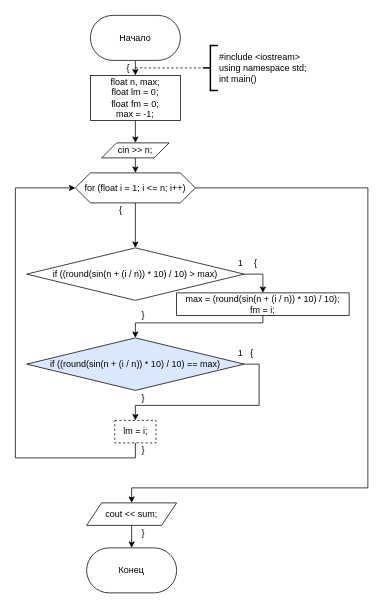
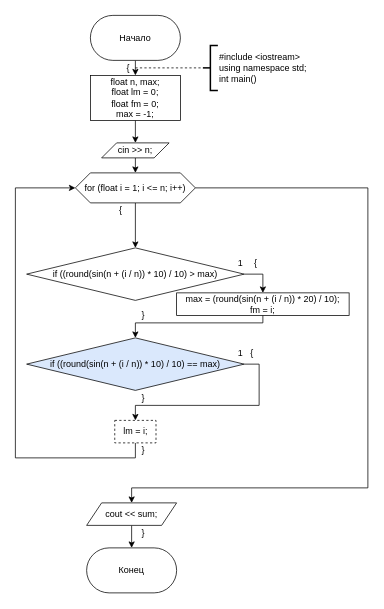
  <mxCell id="0" />
  <mxCell id="1" parent="0" />
  <mxCell id="2" style="edgeStyle=orthogonalEdgeStyle;rounded=0;orthogonalLoop=1;jettySize=auto;html=1;exitX=0.5;exitY=1;exitDx=0;exitDy=0;entryX=0.5;entryY=0;entryDx=0;entryDy=0;" edge="1" parent="1" source="3" target="6"><mxGeometry relative="1" as="geometry" /></mxCell>
  <mxCell id="3" value="Начало" style="rounded=1;whiteSpace=wrap;html=1;arcSize=50;" vertex="1" parent="1"><mxGeometry x="120" y="20" width="120" height="60" as="geometry" /></mxCell>
  <mxCell id="4" value="Конец" style="rounded=1;whiteSpace=wrap;html=1;arcSize=50;" vertex="1" parent="1"><mxGeometry x="115" y="730" width="120" height="60" as="geometry" /></mxCell>
  <mxCell id="5" style="edgeStyle=orthogonalEdgeStyle;rounded=0;orthogonalLoop=1;jettySize=auto;html=1;exitX=0.5;exitY=1;exitDx=0;exitDy=0;entryX=0.5;entryY=0;entryDx=0;entryDy=0;" edge="1" parent="1" source="6" target="10"><mxGeometry relative="1" as="geometry" /></mxCell>
  <mxCell id="6" value="&lt;div&gt;float n, max;&lt;/div&gt;&lt;div&gt;&lt;span&gt;&#09;&lt;/span&gt;float lm = 0;&lt;/div&gt;&lt;div&gt;&lt;span&gt;&#09;&lt;/span&gt;float fm = 0;&lt;/div&gt;&lt;div&gt;max = -1;&lt;br&gt;&lt;/div&gt;" style="rounded=0;whiteSpace=wrap;html=1;" vertex="1" parent="1"><mxGeometry x="120" y="100" width="120" height="60" as="geometry" /></mxCell>
  <mxCell id="7" value="" style="endArrow=none;dashed=1;html=1;rounded=0;" edge="1" parent="1"><mxGeometry width="50" height="50" relative="1" as="geometry"><mxPoint x="180" y="90" as="sourcePoint" /><mxPoint x="270" y="90" as="targetPoint" /></mxGeometry></mxCell>
  <mxCell id="8" value="&lt;div&gt;#include &amp;lt;iostream&amp;gt;&lt;/div&gt;&lt;div&gt;using namespace std;&lt;/div&gt;&lt;div&gt;int main()&lt;/div&gt;" style="strokeWidth=2;html=1;shape=mxgraph.flowchart.annotation_2;align=left;labelPosition=right;pointerEvents=1;" vertex="1" parent="1"><mxGeometry x="270" y="60" width="20" height="60" as="geometry" /></mxCell>
  <mxCell id="9" style="edgeStyle=orthogonalEdgeStyle;rounded=0;orthogonalLoop=1;jettySize=auto;html=1;exitX=0.5;exitY=1;exitDx=0;exitDy=0;entryX=0.5;entryY=0;entryDx=0;entryDy=0;" edge="1" parent="1" source="10" target="13"><mxGeometry relative="1" as="geometry" /></mxCell>
  <mxCell id="10" value="cin &amp;gt;&amp;gt; n;" style="shape=parallelogram;perimeter=parallelogramPerimeter;whiteSpace=wrap;html=1;fixedSize=1;" vertex="1" parent="1"><mxGeometry x="135" y="190" width="90" height="20" as="geometry" /></mxCell>
  <mxCell id="11" style="edgeStyle=orthogonalEdgeStyle;rounded=0;orthogonalLoop=1;jettySize=auto;html=1;exitX=0.5;exitY=1;exitDx=0;exitDy=0;entryX=0.5;entryY=0;entryDx=0;entryDy=0;" edge="1" parent="1" source="13" target="15"><mxGeometry relative="1" as="geometry" /></mxCell>
  <mxCell id="12" style="edgeStyle=orthogonalEdgeStyle;rounded=0;orthogonalLoop=1;jettySize=auto;html=1;exitX=1;exitY=0.5;exitDx=0;exitDy=0;entryX=0.5;entryY=0;entryDx=0;entryDy=0;" edge="1" parent="1" source="13" target="17"><mxGeometry relative="1" as="geometry"><Array as="points"><mxPoint x="490" y="250" /><mxPoint x="490" y="650" /><mxPoint x="175" y="650" /></Array></mxGeometry></mxCell>
  <mxCell id="13" value="for (float i = 1; i &amp;lt;= n; i++)" style="shape=hexagon;perimeter=hexagonPerimeter2;whiteSpace=wrap;html=1;fixedSize=1;" vertex="1" parent="1"><mxGeometry x="100" y="230" width="160" height="40" as="geometry" /></mxCell>
  <mxCell id="14" style="edgeStyle=orthogonalEdgeStyle;rounded=0;orthogonalLoop=1;jettySize=auto;html=1;exitX=1;exitY=0.5;exitDx=0;exitDy=0;entryX=0.5;entryY=0;entryDx=0;entryDy=0;" edge="1" parent="1" source="15" target="21"><mxGeometry relative="1" as="geometry" /></mxCell>
  <mxCell id="15" value="if ((round(sin(n + (i / n)) * 10) / 10) &amp;gt; max)" style="rhombus;whiteSpace=wrap;html=1;" vertex="1" parent="1"><mxGeometry x="35" y="330" width="290" height="70" as="geometry" /></mxCell>
  <mxCell id="16" style="edgeStyle=orthogonalEdgeStyle;rounded=0;orthogonalLoop=1;jettySize=auto;html=1;exitX=0.5;exitY=1;exitDx=0;exitDy=0;entryX=0.5;entryY=0;entryDx=0;entryDy=0;" edge="1" parent="1" source="17" target="4"><mxGeometry relative="1" as="geometry" /></mxCell>
  <mxCell id="17" value="cout &amp;lt;&amp;lt; sum;" style="shape=parallelogram;perimeter=parallelogramPerimeter;whiteSpace=wrap;html=1;fixedSize=1;" vertex="1" parent="1"><mxGeometry x="115" y="670" width="120" height="30" as="geometry" /></mxCell>
  <mxCell id="18" value="}" style="text;html=1;align=center;verticalAlign=middle;resizable=0;points=[];autosize=1;strokeColor=none;fillColor=none;" vertex="1" parent="1"><mxGeometry x="180" y="700" width="20" height="20" as="geometry" /></mxCell>
  <mxCell id="19" value="{" style="text;html=1;align=center;verticalAlign=middle;resizable=0;points=[];autosize=1;strokeColor=none;fillColor=none;" vertex="1" parent="1"><mxGeometry x="160" y="80" width="20" height="20" as="geometry" /></mxCell>
  <mxCell id="20" style="edgeStyle=orthogonalEdgeStyle;rounded=0;orthogonalLoop=1;jettySize=auto;html=1;exitX=0.5;exitY=1;exitDx=0;exitDy=0;entryX=0.5;entryY=0;entryDx=0;entryDy=0;" edge="1" parent="1" source="21" target="26"><mxGeometry relative="1" as="geometry"><Array as="points"><mxPoint x="350" y="430" /><mxPoint x="180" y="430" /></Array></mxGeometry></mxCell>
- <mxCell id="21" value="&lt;div&gt;max = (round(sin(n + (i / n)) * 10) / 10);&lt;/div&gt;&lt;div&gt;&lt;span&gt;&#09;&#09;&#09;&lt;/span&gt;fm = i;&lt;/div&gt;" style="rounded=0;whiteSpace=wrap;html=1;" vertex="1" parent="1"><mxGeometry x="235" y="390" width="230" height="30" as="geometry" /></mxCell>
+ <mxCell id="21" value="&lt;div&gt;max = (round(sin(n + (i / n)) * 20) / 10);&lt;/div&gt;&lt;div&gt;&lt;span&gt;&#09;&#09;&#09;&lt;/span&gt;fm = i;&lt;/div&gt;" style="rounded=0;whiteSpace=wrap;html=1;" vertex="1" parent="1"><mxGeometry x="235" y="390" width="230" height="30" as="geometry" /></mxCell>
  <mxCell id="22" value="1" style="text;html=1;align=center;verticalAlign=middle;resizable=0;points=[];autosize=1;strokeColor=none;fillColor=none;" vertex="1" parent="1"><mxGeometry x="310" y="340" width="20" height="20" as="geometry" /></mxCell>
  <mxCell id="23" value="{" style="text;html=1;align=center;verticalAlign=middle;resizable=0;points=[];autosize=1;strokeColor=none;fillColor=none;" vertex="1" parent="1"><mxGeometry x="330" y="340" width="20" height="20" as="geometry" /></mxCell>
  <mxCell id="24" value="{" style="text;html=1;align=center;verticalAlign=middle;resizable=0;points=[];autosize=1;strokeColor=none;fillColor=none;" vertex="1" parent="1"><mxGeometry x="150" y="270" width="20" height="20" as="geometry" /></mxCell>
  <mxCell id="25" style="edgeStyle=orthogonalEdgeStyle;rounded=0;orthogonalLoop=1;jettySize=auto;html=1;exitX=1;exitY=0.5;exitDx=0;exitDy=0;entryX=0.5;entryY=0;entryDx=0;entryDy=0;" edge="1" parent="1" source="26" target="28"><mxGeometry relative="1" as="geometry" /></mxCell>
  <mxCell id="26" value="if ((round(sin(n + (i / n)) * 10) / 10) == max)" style="rhombus;whiteSpace=wrap;html=1;fillColor=#dae8fc;" vertex="1" parent="1"><mxGeometry x="35" y="450" width="290" height="70" as="geometry" /></mxCell>
  <mxCell id="27" style="edgeStyle=orthogonalEdgeStyle;rounded=0;orthogonalLoop=1;jettySize=auto;html=1;exitX=0.5;exitY=1;exitDx=0;exitDy=0;entryX=0;entryY=0.5;entryDx=0;entryDy=0;" edge="1" parent="1" source="28" target="13"><mxGeometry relative="1" as="geometry"><Array as="points"><mxPoint x="180" y="610" /><mxPoint x="20" y="610" /><mxPoint x="20" y="250" /></Array></mxGeometry></mxCell>
  <mxCell id="28" value="lm = i;" style="rounded=0;whiteSpace=wrap;html=1;dashed=1;" vertex="1" parent="1"><mxGeometry x="152.5" y="560" width="55" height="30" as="geometry" /></mxCell>
  <mxCell id="29" value="{" style="text;html=1;align=center;verticalAlign=middle;resizable=0;points=[];autosize=1;strokeColor=none;fillColor=none;" vertex="1" parent="1"><mxGeometry x="325" y="460" width="20" height="20" as="geometry" /></mxCell>
  <mxCell id="30" value="1" style="text;html=1;align=center;verticalAlign=middle;resizable=0;points=[];autosize=1;strokeColor=none;fillColor=none;" vertex="1" parent="1"><mxGeometry x="310" y="460" width="20" height="20" as="geometry" /></mxCell>
  <mxCell id="31" value="}" style="text;html=1;align=center;verticalAlign=middle;resizable=0;points=[];autosize=1;strokeColor=none;fillColor=none;" vertex="1" parent="1"><mxGeometry x="180" y="520" width="20" height="20" as="geometry" /></mxCell>
  <mxCell id="32" value="}" style="text;html=1;align=center;verticalAlign=middle;resizable=0;points=[];autosize=1;strokeColor=none;fillColor=none;" vertex="1" parent="1"><mxGeometry x="180" y="410" width="20" height="20" as="geometry" /></mxCell>
  <mxCell id="33" value="}" style="text;html=1;align=center;verticalAlign=middle;resizable=0;points=[];autosize=1;strokeColor=none;fillColor=none;" vertex="1" parent="1"><mxGeometry x="180" y="590" width="20" height="20" as="geometry" /></mxCell>
